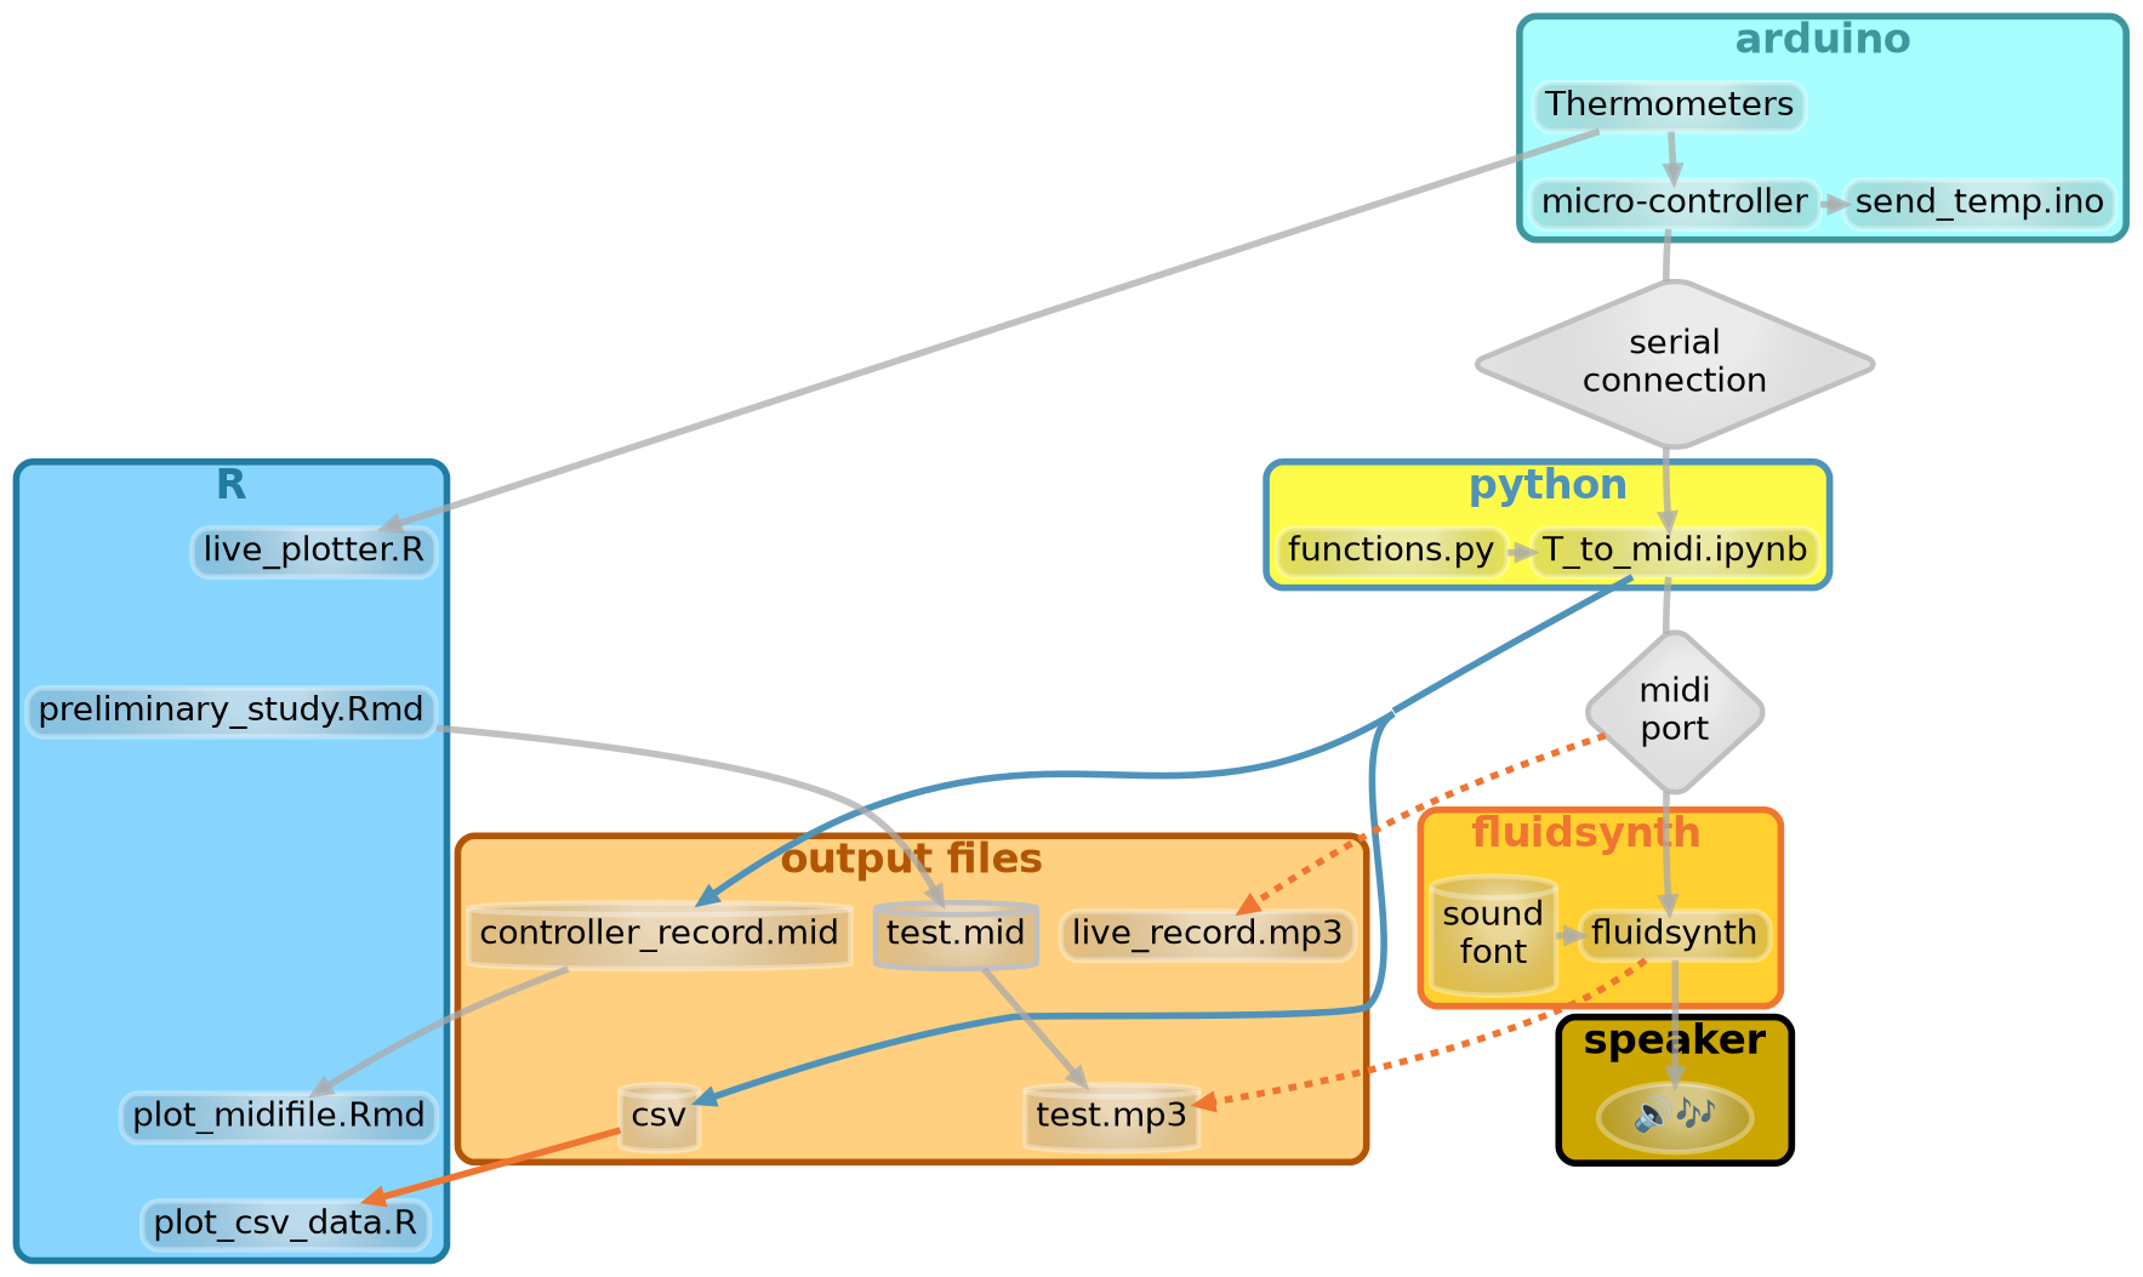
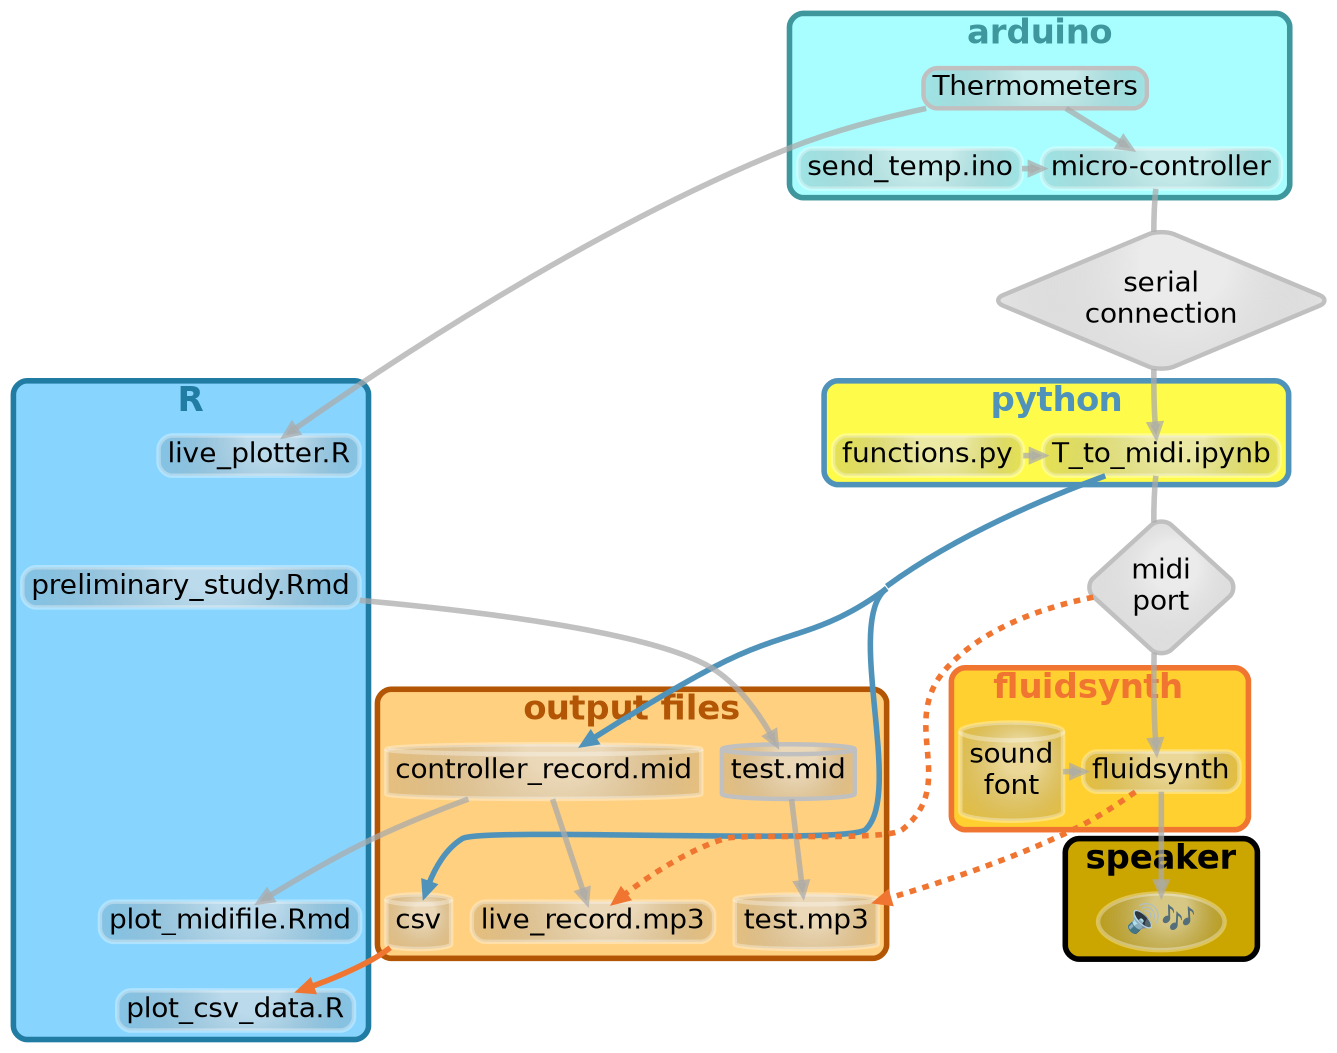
  digraph {
    concentrate=true
    fontname=helvetica
    penwidth=5
    ranksep=.5
    style=rounded
    node [color="#ffffff55" fillcolor="#dddddd99:#7777772f" fontname=helvetica fontsize=25 gradientangle=60 penwidth=4 shape=box style="rounded,filled,radial"]
    edge [color="#aaaaaabb" fontname=helvetica penwidth=5]
    n1 [label="T_to_midi.ipynb"]
    n2 [label="live_plotter.R"]
    n3 [label="micro-controller"]
    n4 [label="send_temp.ino"]
-   Thermometers
+   Thermometers [color=grey]
    "functions.py"
    n7 [label="sound\nfont" shape=cylinder]
    fluidsynth
    n9 [label="controller_record.mid" shape=cylinder]
    n10 [color=grey label="test.mid" shape=cylinder]
    n11 [label="live_record.mp3"]
    n12 [label="test.mp3" shape=cylinder]
    csv [shape=cylinder]
    n14 [label="🔊🎶" shape=""]
    "plot_csv_data.R"
    "plot_midifile.Rmd"
    n17 [label="preliminary_study.Rmd"]
    n18 [color=grey label="midi\nport" shape=diamond]
    n19 [color=grey label="serial\nconnection" shape=diamond]
    subgraph sub_1 {
      rank=same
      n1
      n2
    }
    subgraph cluster_2 {
      bgcolor="#a8feff"
      color="#3e979d"
      fontcolor="#3e979d"
      fontsize=30
      label=< <B>arduino</B> >
      Thermometers
      subgraph sub_3 {
        bgcolor="#a8feff"
        color="#3e979d"
        fontcolor="#3e979d"
        fontsize=30
        label=< <B>arduino</B> >
        rank=same
        n3
        n4
      }
    }
    subgraph cluster_4 {
      bgcolor="#fffb4b"
      color="#4f93ba"
      fontcolor="#4f93ba"
      fontsize=30
      label=< <B>python</B> >
      subgraph sub_5 {
        bgcolor="#fffb4b"
        color="#4f93ba"
        fontcolor="#4f93ba"
        fontsize=30
        label=< <B>python</B> >
        rank=same
        n1
        "functions.py"
      }
    }
    subgraph cluster_6 {
      bgcolor="#ffd030"
      color="#f07531"
      fontcolor="#f07531"
      fontsize=30
      label=<<B>fluidsynth  </B>>
      subgraph sub_7 {
        bgcolor="#ffd030"
        color="#f07531"
        fontcolor="#f07531"
        fontsize=30
        label=<<B>fluidsynth  </B>>
        rank=same
        n7
        fluidsynth
      }
    }
    subgraph cluster_8 {
      bgcolor="#ffd080"
      color="#b25605"
      fontcolor="#b25605"
      fontsize=30
      label=< <B>output files</B> >
      n11
      n12
      csv
      subgraph sub_9 {
        bgcolor="#ffd080"
        color="#b25605"
        fontcolor="#b25605"
        fontsize=30
        label=< <B>output files</B> >
        rank=same
        n9
        n10
      }
    }
    subgraph cluster_10 {
      bgcolor="#CCA600"
      fontsize=30
      label=< <B>speaker</B> >
      n14
    }
    subgraph cluster_11 {
      bgcolor="#87d5ff"
      color="#217ca3"
      fontcolor="#217ca3"
      fontsize=30
      label=< <B>R</B> >
      newrank=true
      n2
      "plot_csv_data.R"
      "plot_midifile.Rmd"
      n17
    }
    n1 -> n2 [style=invis]
    n1 -> n9 [color="#4f93ba"]
    n1 -> csv [color="#4f93ba"]
    n1 -> n18 [arrowhead=none]
    n1 -> n18 [style=invis weight=100]
    n2 -> n17 [style=invis]
    n3 -> n19 [arrowhead=none]
    n3 -> n19 [style=invis weight=100]
-   n3 -> n4
+   n4 -> n3
    Thermometers -> n2
    Thermometers -> n3
    "functions.py" -> n1
    n7 -> fluidsynth
    fluidsynth -> n12 [color="#f07531" style=dashed]
    fluidsynth -> n14
+   n9 -> n11
    n9 -> csv [style=invis]
    n9 -> "plot_midifile.Rmd"
    n10 -> n12
    csv -> "plot_csv_data.R" [color="#f07531"]
    "plot_midifile.Rmd" -> "plot_csv_data.R" [style=invis]
    "plot_midifile.Rmd" -> "plot_csv_data.R" [style=invis]
    n17 -> n10
    n17 -> "plot_midifile.Rmd" [style=invis]
    n18 -> fluidsynth
    n18 -> fluidsynth [style=invis weight=100]
    n18 -> n11 [color="#f07531" style=dashed]
    n19 -> n1
    n19 -> n1 [style=invis weight=100]
  }
